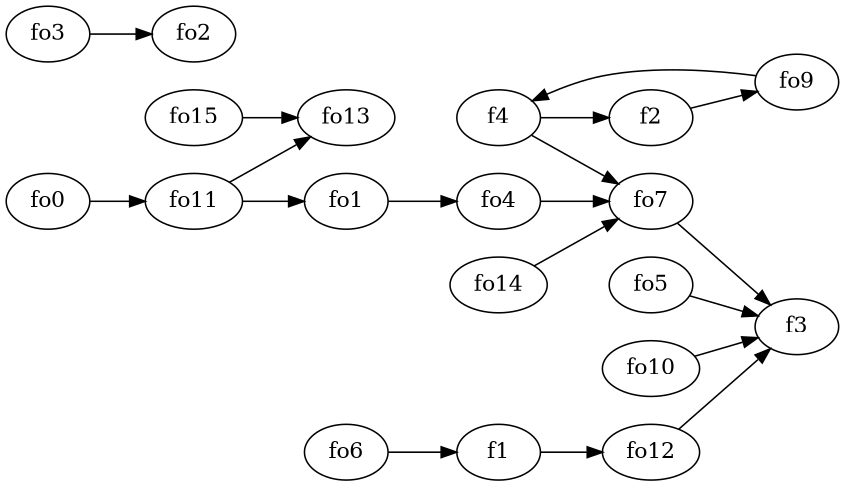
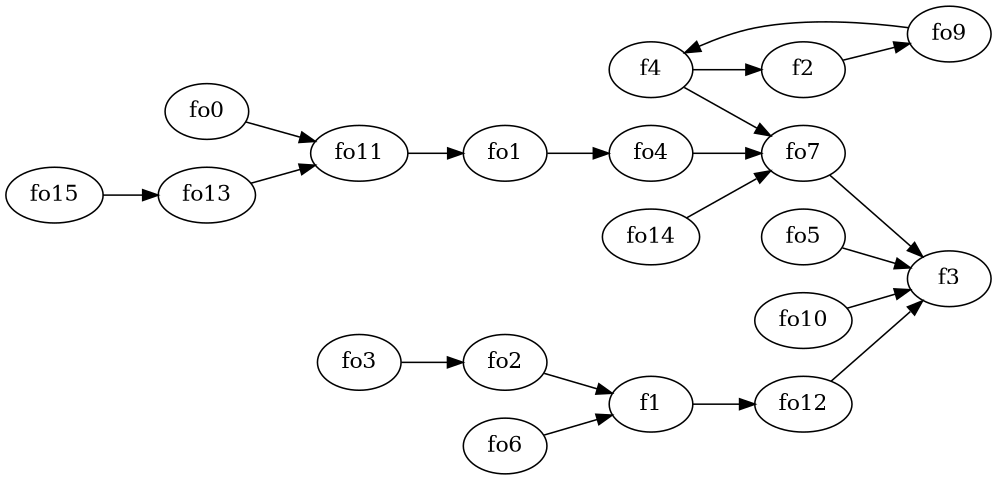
  strict digraph {
    rankdir=LR
    edge [weight=2]
    f1
    fo12
    f3
    f2
    fo9
    f4
    fo7
    fo1
    fo4
    fo2
    fo3
    fo5
    fo6
    n14 [label=fo0]
    fo11
    fo10
    fo13
    fo14
    fo15
    f1 -> fo12
    fo12 -> f3
    f2 -> fo9
    fo9 -> f4
    f4 -> f2
    f4 -> fo7
    fo7 -> f3
    fo1 -> fo4
    fo4 -> fo7
+   fo2 -> f1
    fo3 -> fo2
    fo5 -> f3
    fo6 -> f1
    n14 -> fo11
    fo11 -> fo1
    fo10 -> f3
-   fo11 -> fo13
+   fo13 -> fo11
    fo14 -> fo7
    fo15 -> fo13
  }
